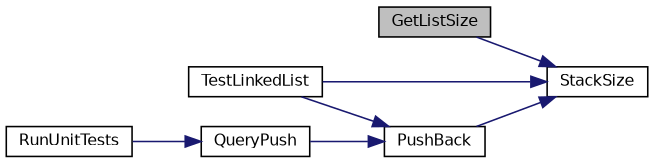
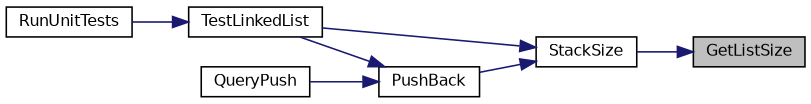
  digraph {
    rankdir=RL
    node [color=black fillcolor=white fontname=Helvetica fontsize=10 shape=record style=filled]
    edge [color=midnightblue dir=back fontname=Helvetica fontsize=10 labelfontname=Helvetica labelfontsize=10 style=solid]
    n1 [fillcolor=grey75 fontcolor=black height=0.2 label=GetListSize width=0.4]
    n2 [height=0.2 label=StackSize width=0.4]
    n3 [height=0.2 label=PushBack width=0.4]
    n4 [height=0.2 label=TestLinkedList width=0.4]
    n5 [height=0.2 label=QueryPush width=0.4]
    n6 [height=0.2 label=RunUnitTests width=0.4]
-   n2 -> n1
+   n1 -> n2
    n2 -> n3
    n2 -> n4
    n3 -> n4
    n3 -> n5
-   n5 -> n6
+   n4 -> n6
  }
